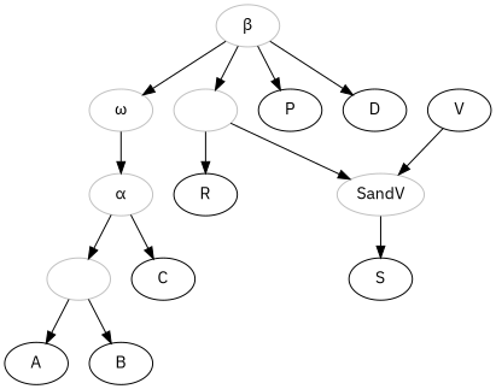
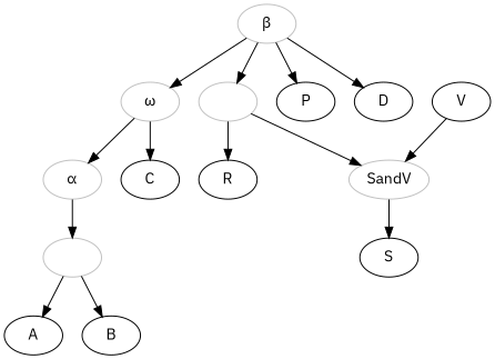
  digraph {
    fontname="IBM Plex Sans"
    node [fontname="IBM Plex Sans"]
    edge [fontname="IBM Plex Sans"]
    n1 [color=grey label="ω"]
    n2 [color=grey label="α"]
    n3 [color=grey label=" "]
    C
    n5 [color=grey label="β"]
    n6 [color=grey label=" "]
    P
    D
    A
    B
    SandV [color=grey]
    R
    S
    V
    n1 -> n2
    n2 -> n3
-   n2 -> C
+   n1 -> C
    n3 -> A
    n3 -> B
    n5 -> n1
    n5 -> n6
    n5 -> P
    n5 -> D
    n6 -> SandV
    n6 -> R
    SandV -> S
    V -> SandV
  }
